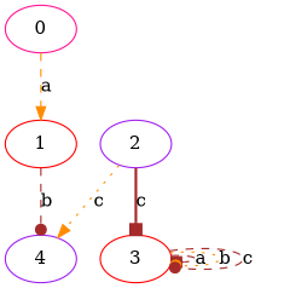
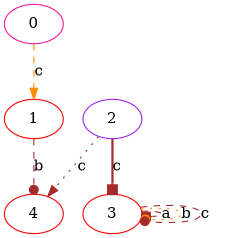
  digraph {
    node [color=red]
    edge [arrowhead=dot color=brown style=dashed]
    0 [color=deeppink]
    1
-   4 [color=purple]
+   4
    2 [color=purple]
    3
-   0 -> 1 [arrowhead=normal color=darkorange label=a]
+   0 -> 1 [arrowhead=normal color=darkorange label=c]
    1 -> 4 [label=b]
-   2 -> 4 [arrowhead=normal color=darkorange label=c style=dotted]
+   2 -> 4 [arrowhead=normal label=c style=dotted]
    2 -> 3 [arrowhead=box label=c style=bold]
    3 -> 3 [arrowhead=box label=a]
    3 -> 3 [color=darkorange label=b style=dotted]
    3 -> 3 [label=c]
  }
